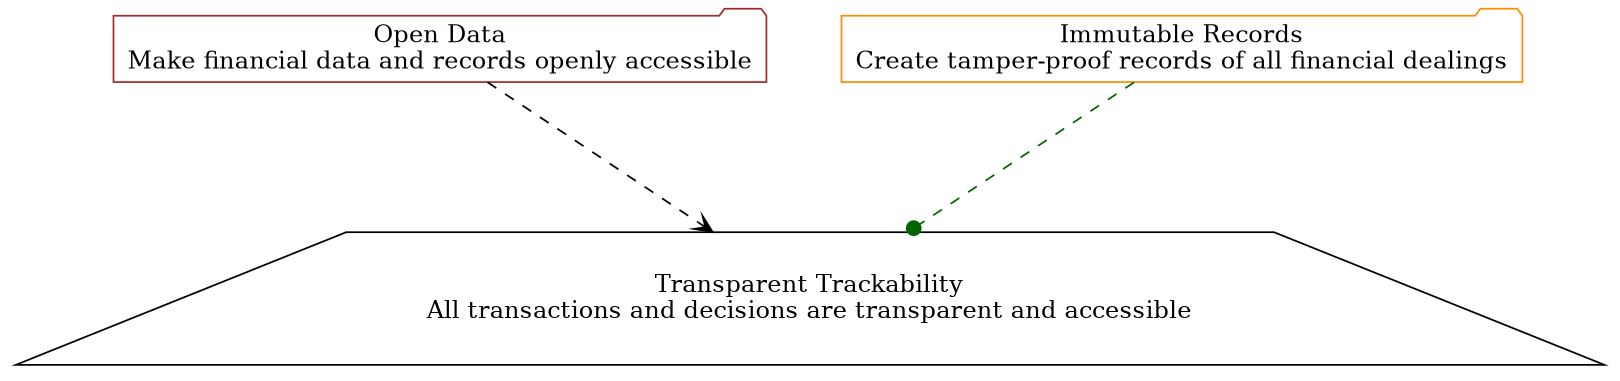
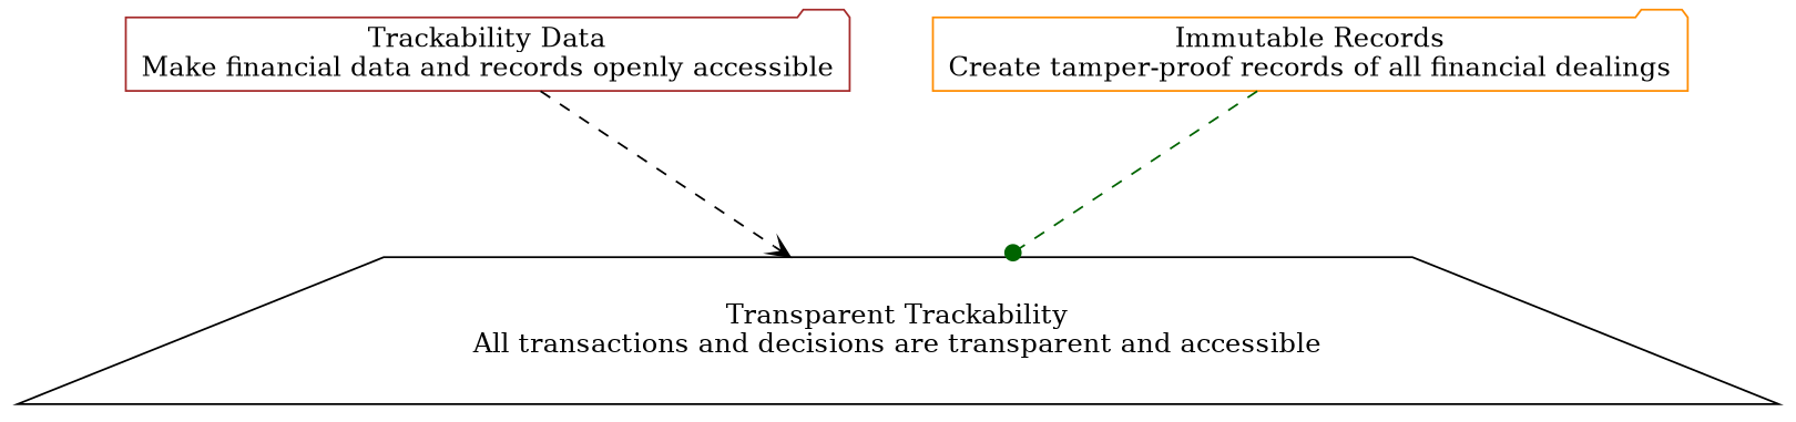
  digraph {
    nodesep=0.6
    rankdir=TB
    ranksep=1.2
    node [shape=folder]
    edge [style=dashed]
    n1 [label="Transparent Trackability\nAll transactions and decisions are transparent and accessible" shape=trapezium color=black]
-   n2 [label="Open Data\nMake financial data and records openly accessible" color=brown]
+   n2 [label="Trackability Data\nMake financial data and records openly accessible" color=brown]
    n3 [label="Immutable Records\nCreate tamper-proof records of all financial dealings" color=darkorange]
    n2 -> n1 [color=black arrowhead=vee]
    n3 -> n1 [color=darkgreen arrowhead=dot]
  }
